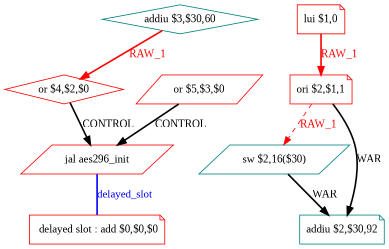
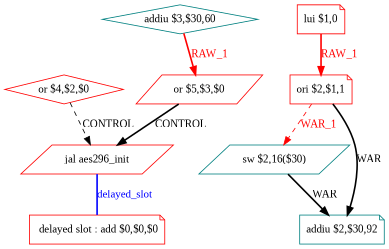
  digraph {
    fontname="Liberation Serif"
    node [color=red fontname="Liberation Serif" shape=note]
    edge [fontname="Liberation Serif" style=bold]
    n1 [label=" delayed slot : add $0,$0,$0"]
    n2 [label="jal aes296_init" shape=parallelogram]
    n3 [label="lui $1,0"]
    n4 [label="ori $2,$1,1"]
    n5 [color=teal label="sw $2,16($30)" shape=parallelogram]
    n6 [color=teal label="addiu $2,$30,92"]
    n7 [label="or $4,$2,$0" shape=diamond]
    n8 [color=teal label="addiu $3,$30,60" shape=diamond]
    n9 [label="or $5,$3,$0" shape=parallelogram]
    n2 -> n1 [color=blue dir=none fontcolor=blue label=delayed_slot]
    n3 -> n4 [color=red fontcolor=red label=RAW_1]
-   n4 -> n5 [color=red fontcolor=red label=RAW_1 style=dashed]
+   n4 -> n5 [color=red fontcolor=red label=WAR_1 style=dashed]
    n4 -> n6 [label=WAR]
    n5 -> n6 [label=WAR]
-   n7 -> n2 [label=CONTROL]
-   n8 -> n7 [color=red fontcolor=red label=RAW_1]
+   n7 -> n2 [label=CONTROL style=dashed]
+   n8 -> n9 [color=red fontcolor=red label=RAW_1]
    n9 -> n2 [label=CONTROL]
  }
